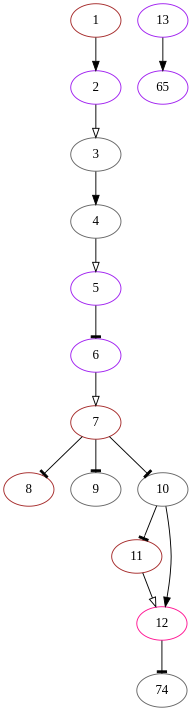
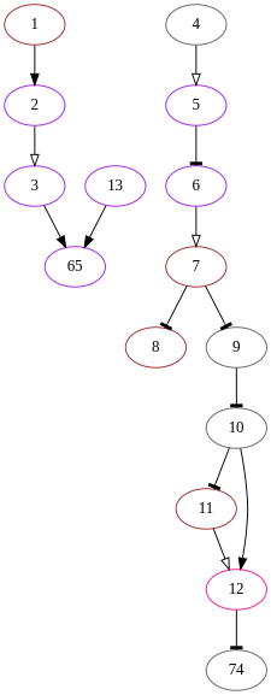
  digraph {
    fontname="Liberation Serif"
    node [alpha=0.02 color=purple fontname="Liberation Serif"]
    edge [arrowhead=tee fontname="Liberation Serif"]
    1 [alpha=0.09 color=brown expect_size=24516608]
    2 [alpha=0.06 expect_size=34257920]
-   3 [alpha=0.00 color=gray40 expect_size=5693440]
+   3 [alpha=0.00 expect_size=5693440]
    4 [color=gray40 expect_size=33018880]
    5 [alpha=0.12 expect_size=11695104]
    6 [alpha=0.04 expect_size=41783296]
    7 [alpha=0.08 color=brown expect_size=48026624]
    8 [alpha=0.10 color=brown expect_size=51665920]
    9 [alpha=0.19 color=gray40 expect_size=25181184]
    10 [alpha=0.18 color=gray40 expect_size=40430592]
    11 [alpha=0.17 color=brown expect_size=32703488]
    12 [alpha=0.10 color=deeppink expect_size=7517184]
    n13 [alpha=0.17 color=gray40 expect_size=22391808 label=74]
    13 [expect_size=22140928]
    n15 [expect_size=28242944 label=65]
    1 -> 2 [arrowhead=normal]
    2 -> 3 [arrowhead=onormal]
-   3 -> 4 [arrowhead=normal]
+   3 -> n15 [arrowhead=normal]
    4 -> 5 [arrowhead=onormal]
    5 -> 6
    6 -> 7 [arrowhead=onormal]
    7 -> 8
    7 -> 9
-   7 -> 10
+   9 -> 10
    10 -> 11
    10 -> 12 [arrowhead=normal]
    11 -> 12 [arrowhead=onormal]
    12 -> n13
    13 -> n15 [arrowhead=normal]
  }
